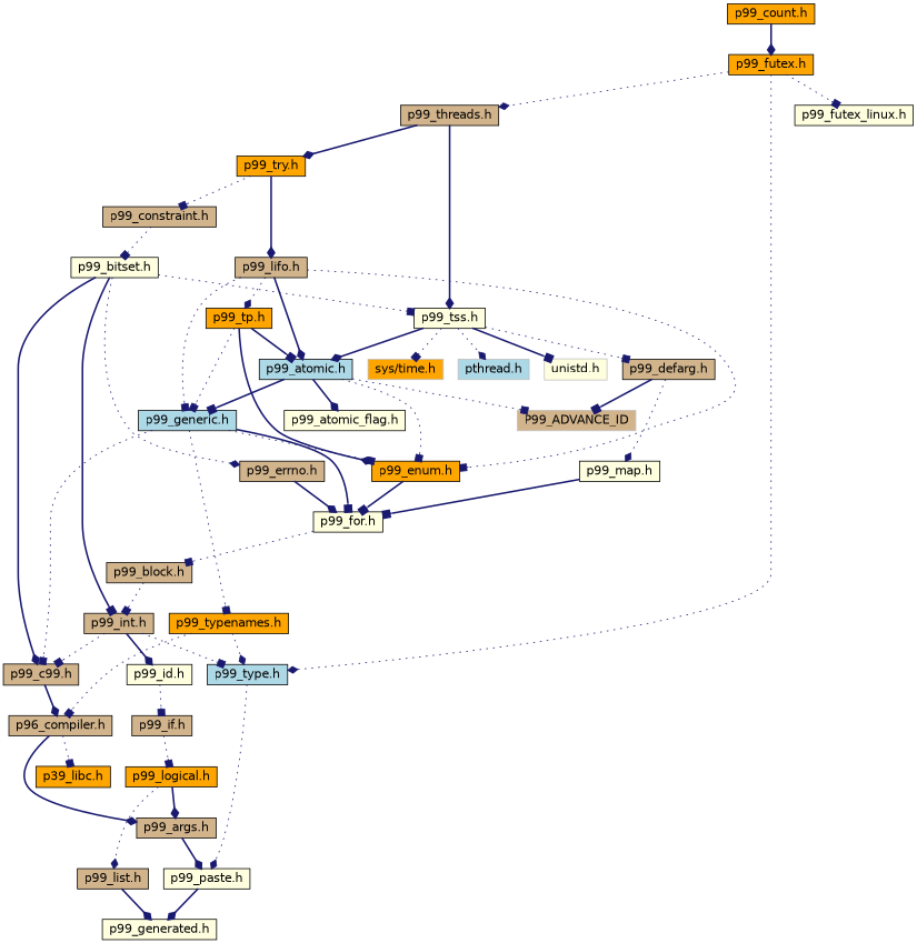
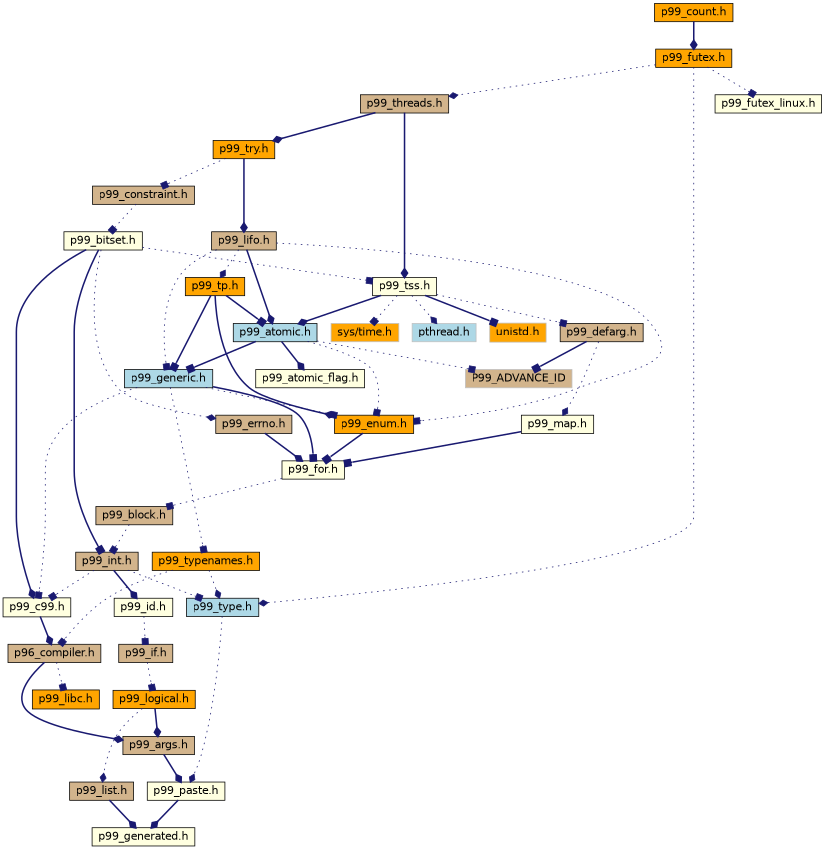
  digraph {
    node [color=black fillcolor=tan fontname=Helvetica fontsize=14 shape=record style=filled]
    edge [arrowhead=box color=midnightblue fontname=Helvetica fontsize=14 labelfontname=Helvetica labelfontsize=14 style=dotted]
    n1 [fillcolor=orange fontcolor=black height=0.2 label="p99_count.h" width=0.4]
    n2 [fillcolor=orange height=0.2 label="p99_futex.h" width=0.4]
    n3 [fillcolor=lightblue height=0.2 label="p99_type.h" width=0.4]
    n4 [height=0.2 label="p99_threads.h" width=0.4]
    n5 [fillcolor=lightyellow height=0.2 label="p99_futex_linux.h" width=0.4]
    n6 [fillcolor=lightyellow height=0.2 label="p99_paste.h" width=0.4]
    n7 [fillcolor=orange height=0.2 label="p99_try.h" width=0.4]
    n8 [fillcolor=lightyellow height=0.2 label="p99_tss.h" width=0.4]
    n9 [fillcolor=lightyellow height=0.2 label="p99_generated.h" width=0.4]
    n10 [height=0.2 label="p99_constraint.h" width=0.4]
    n11 [height=0.2 label="p99_lifo.h" width=0.4]
-   n12 [color=grey75 fillcolor=lightyellow height=0.2 label="unistd.h" width=0.4]
+   n12 [color=grey75 fillcolor=orange height=0.2 label="unistd.h" width=0.4]
    n13 [color=grey75 fillcolor=orange height=0.2 label="sys/time.h" width=0.4]
    n14 [color=grey75 fillcolor=lightblue height=0.2 label="pthread.h" width=0.4]
    n15 [height=0.2 label="p99_defarg.h" width=0.4]
    n16 [fillcolor=lightblue height=0.2 label="p99_atomic.h" width=0.4]
    n17 [fillcolor=lightyellow height=0.2 label="p99_bitset.h" width=0.4]
    n18 [fillcolor=orange height=0.2 label="p99_enum.h" width=0.4]
    n19 [fillcolor=lightblue height=0.2 label="p99_generic.h" width=0.4]
    n20 [fillcolor=orange height=0.2 label="p99_tp.h" width=0.4]
    n21 [height=0.2 label="p99_int.h" width=0.4]
-   n22 [height=0.2 label="p99_c99.h" width=0.4]
+   n22 [fillcolor=lightyellow height=0.2 label="p99_c99.h" width=0.4]
    n23 [height=0.2 label="p99_errno.h" width=0.4]
    n24 [fillcolor=lightyellow height=0.2 label="p99_id.h" width=0.4]
    n25 [height=0.2 label="p96_compiler.h" width=0.4]
    n26 [fillcolor=lightyellow height=0.2 label="p99_for.h" width=0.4]
    n27 [fillcolor=lightyellow height=0.2 label="p99_map.h" width=0.4]
    n28 [color=grey75 height=0.2 label=P99_ADVANCE_ID width=0.4]
    n29 [fillcolor=lightyellow height=0.2 label="p99_atomic_flag.h" width=0.4]
    n30 [height=0.2 label="p99_block.h" width=0.4]
    n31 [height=0.2 label="p99_if.h" width=0.4]
    n32 [height=0.2 label="p99_args.h" width=0.4]
-   n33 [fillcolor=orange height=0.2 label="p39_libc.h" width=0.4]
+   n33 [fillcolor=orange height=0.2 label="p99_libc.h" width=0.4]
    n34 [fillcolor=orange height=0.2 label="p99_logical.h" width=0.4]
    n35 [height=0.2 label="p99_list.h" width=0.4]
    n36 [fillcolor=orange height=0.2 label="p99_typenames.h" width=0.4]
    n1 -> n2 [arrowhead=diamond style=bold]
    n2 -> n3 [arrowhead=diamond]
    n2 -> n4 [arrowhead=diamond]
    n2 -> n5
    n3 -> n6 [arrowhead=diamond]
    n4 -> n7 [arrowhead=diamond style=bold]
    n4 -> n8 [arrowhead=diamond style=bold]
    n6 -> n9 [arrowhead=diamond style=bold]
    n7 -> n10
    n7 -> n11 [arrowhead=diamond style=bold]
    n8 -> n12 [style=bold]
    n8 -> n13
    n8 -> n14 [arrowhead=diamond]
    n8 -> n15
    n8 -> n16 [arrowhead=diamond style=bold]
    n10 -> n17
    n11 -> n16 [arrowhead=diamond style=bold]
    n11 -> n18
    n11 -> n19
    n11 -> n20 [arrowhead=diamond]
    n15 -> n27 [arrowhead=diamond]
    n15 -> n28 [style=bold]
    n16 -> n18
    n16 -> n19 [style=bold]
    n16 -> n28
    n16 -> n29 [arrowhead=diamond style=bold]
    n17 -> n8
    n17 -> n21 [style=bold]
    n17 -> n22 [arrowhead=diamond style=bold]
    n17 -> n23 [arrowhead=diamond]
    n18 -> n26 [style=bold]
    n19 -> n18
    n19 -> n22
    n19 -> n26 [style=bold]
    n19 -> n36
    n20 -> n16 [style=bold]
    n20 -> n18 [arrowhead=diamond style=bold]
-   n20 -> n19
+   n20 -> n19 [style=bold]
    n21 -> n3
    n21 -> n22
    n21 -> n24 [arrowhead=diamond style=bold]
    n22 -> n25 [arrowhead=diamond style=bold]
    n23 -> n26 [arrowhead=diamond style=bold]
    n24 -> n31
    n25 -> n32 [arrowhead=diamond style=bold]
    n25 -> n33
    n26 -> n30
    n27 -> n26 [style=bold]
    n30 -> n21
    n31 -> n34
    n32 -> n6 [arrowhead=diamond style=bold]
    n34 -> n32 [arrowhead=diamond style=bold]
    n34 -> n35 [arrowhead=diamond]
    n35 -> n9 [arrowhead=diamond style=bold]
    n36 -> n3 [arrowhead=diamond]
    n36 -> n25
  }
